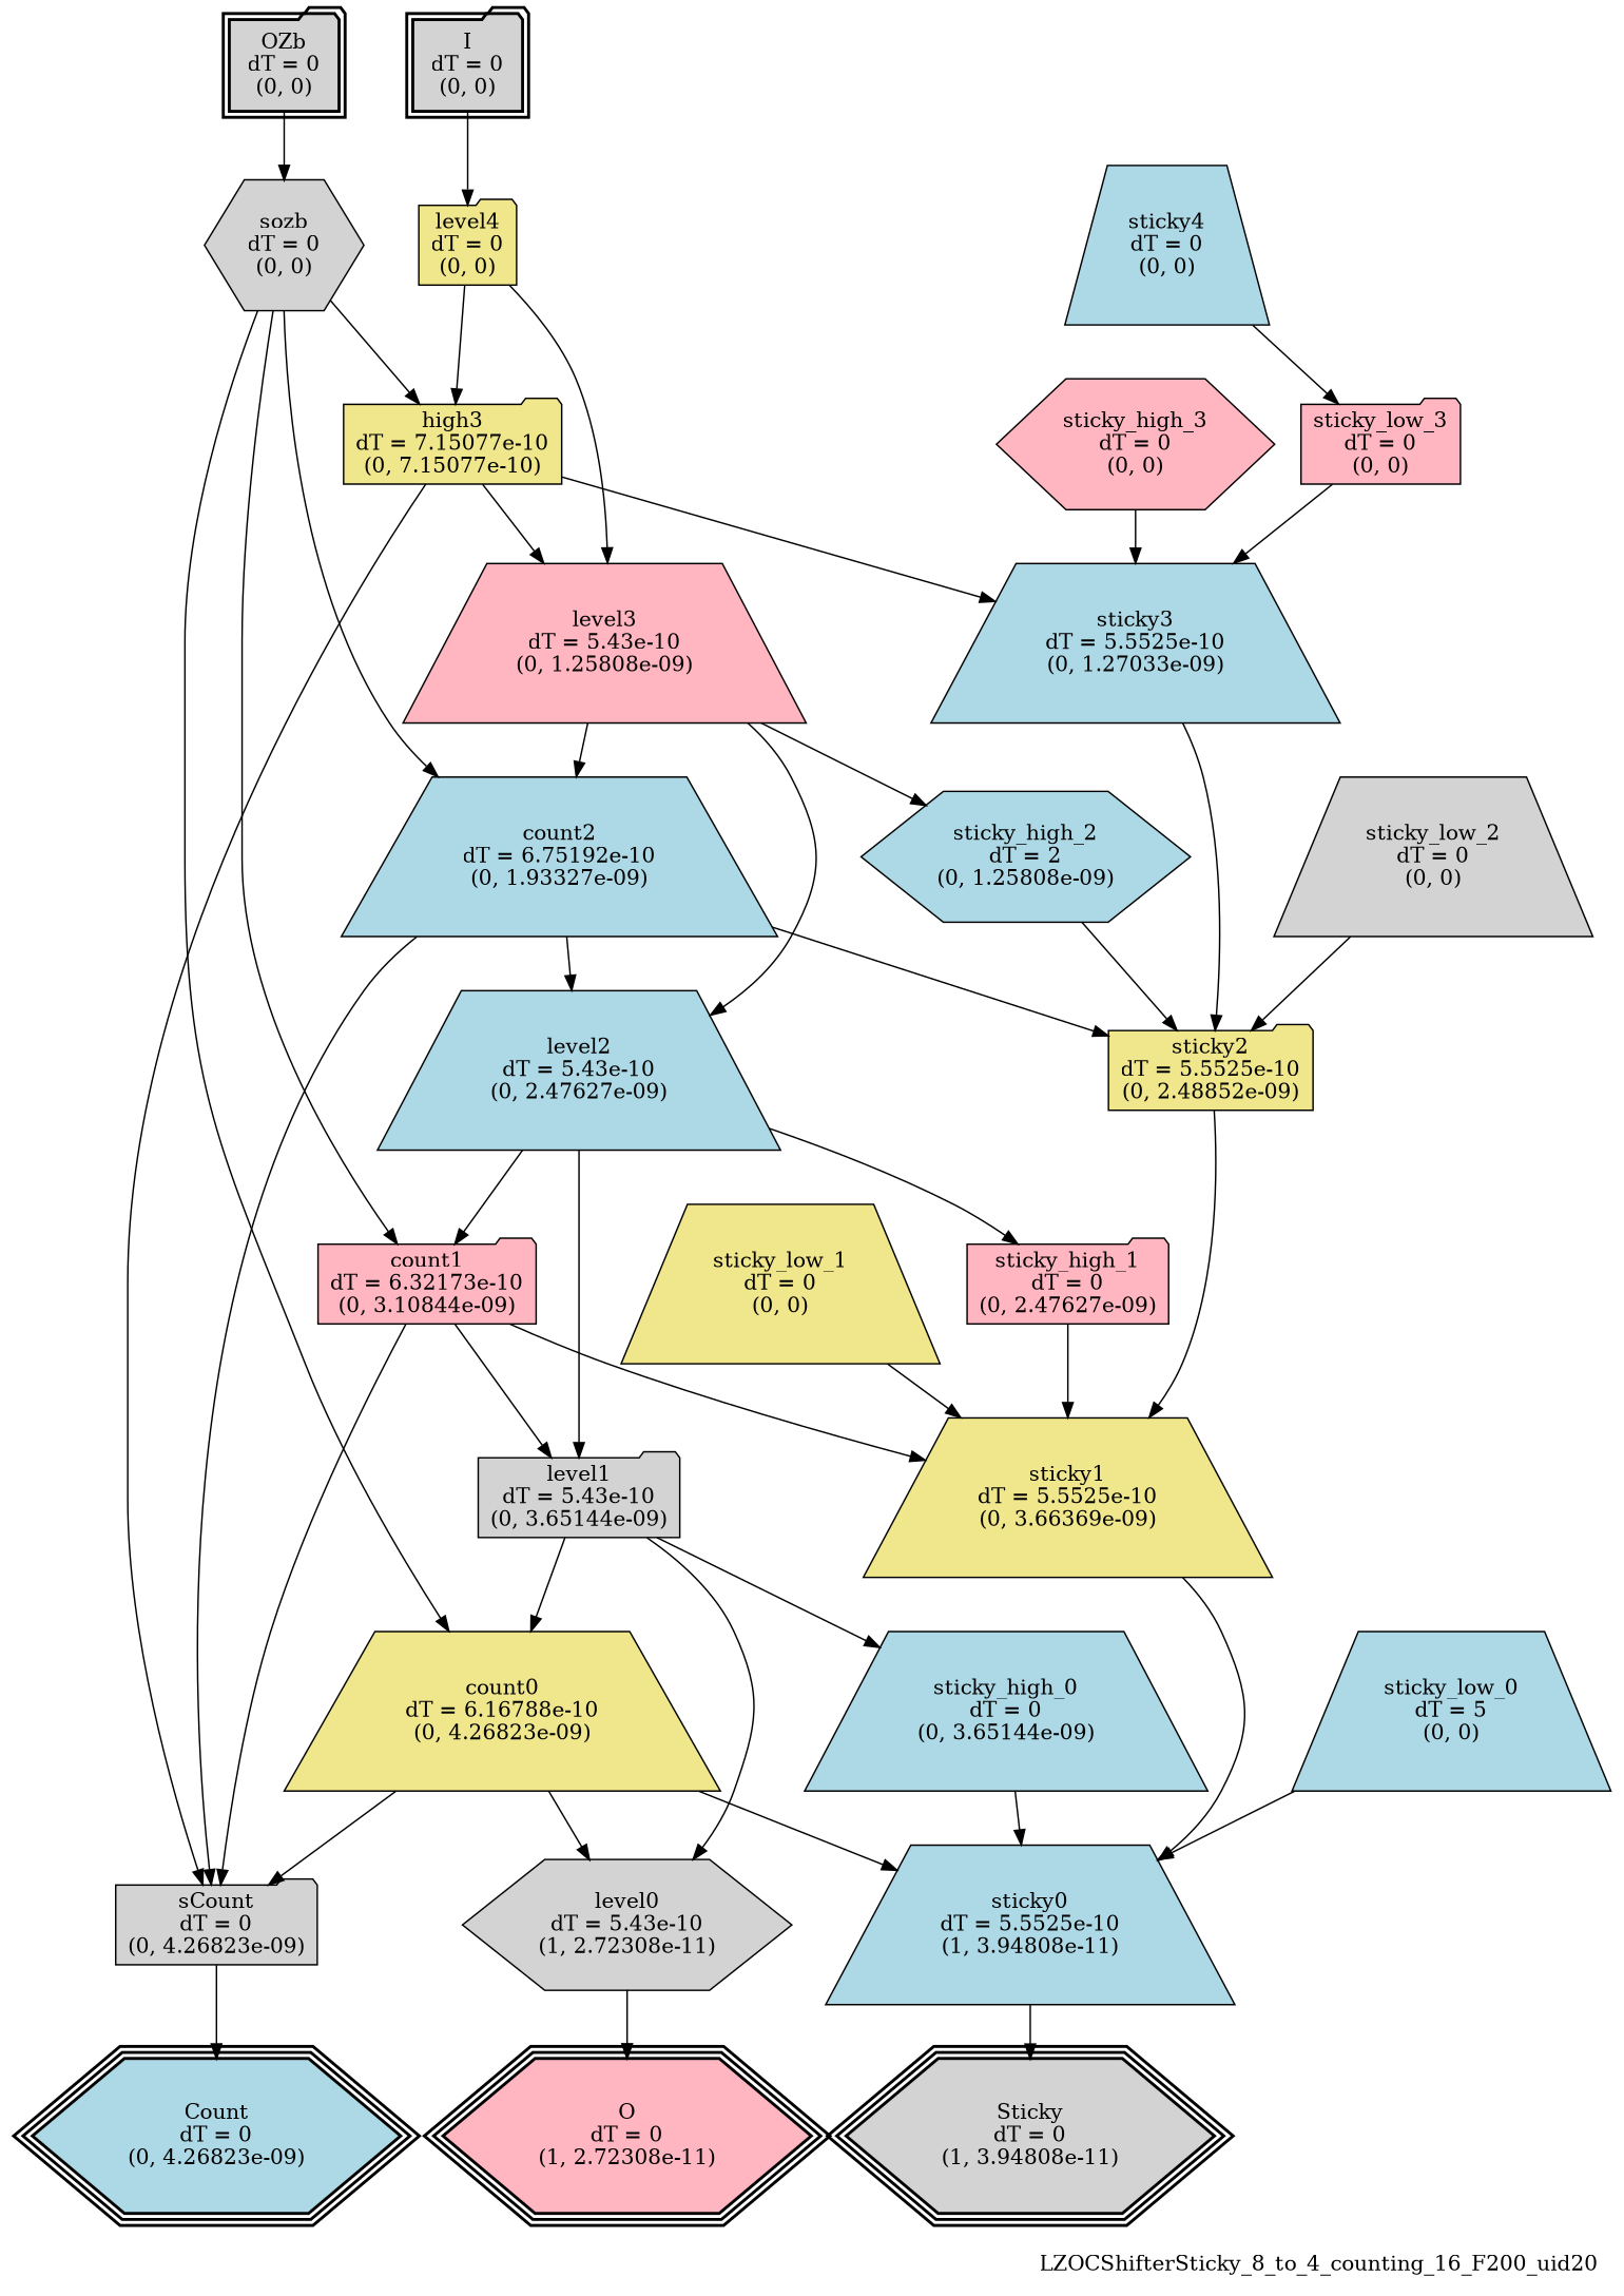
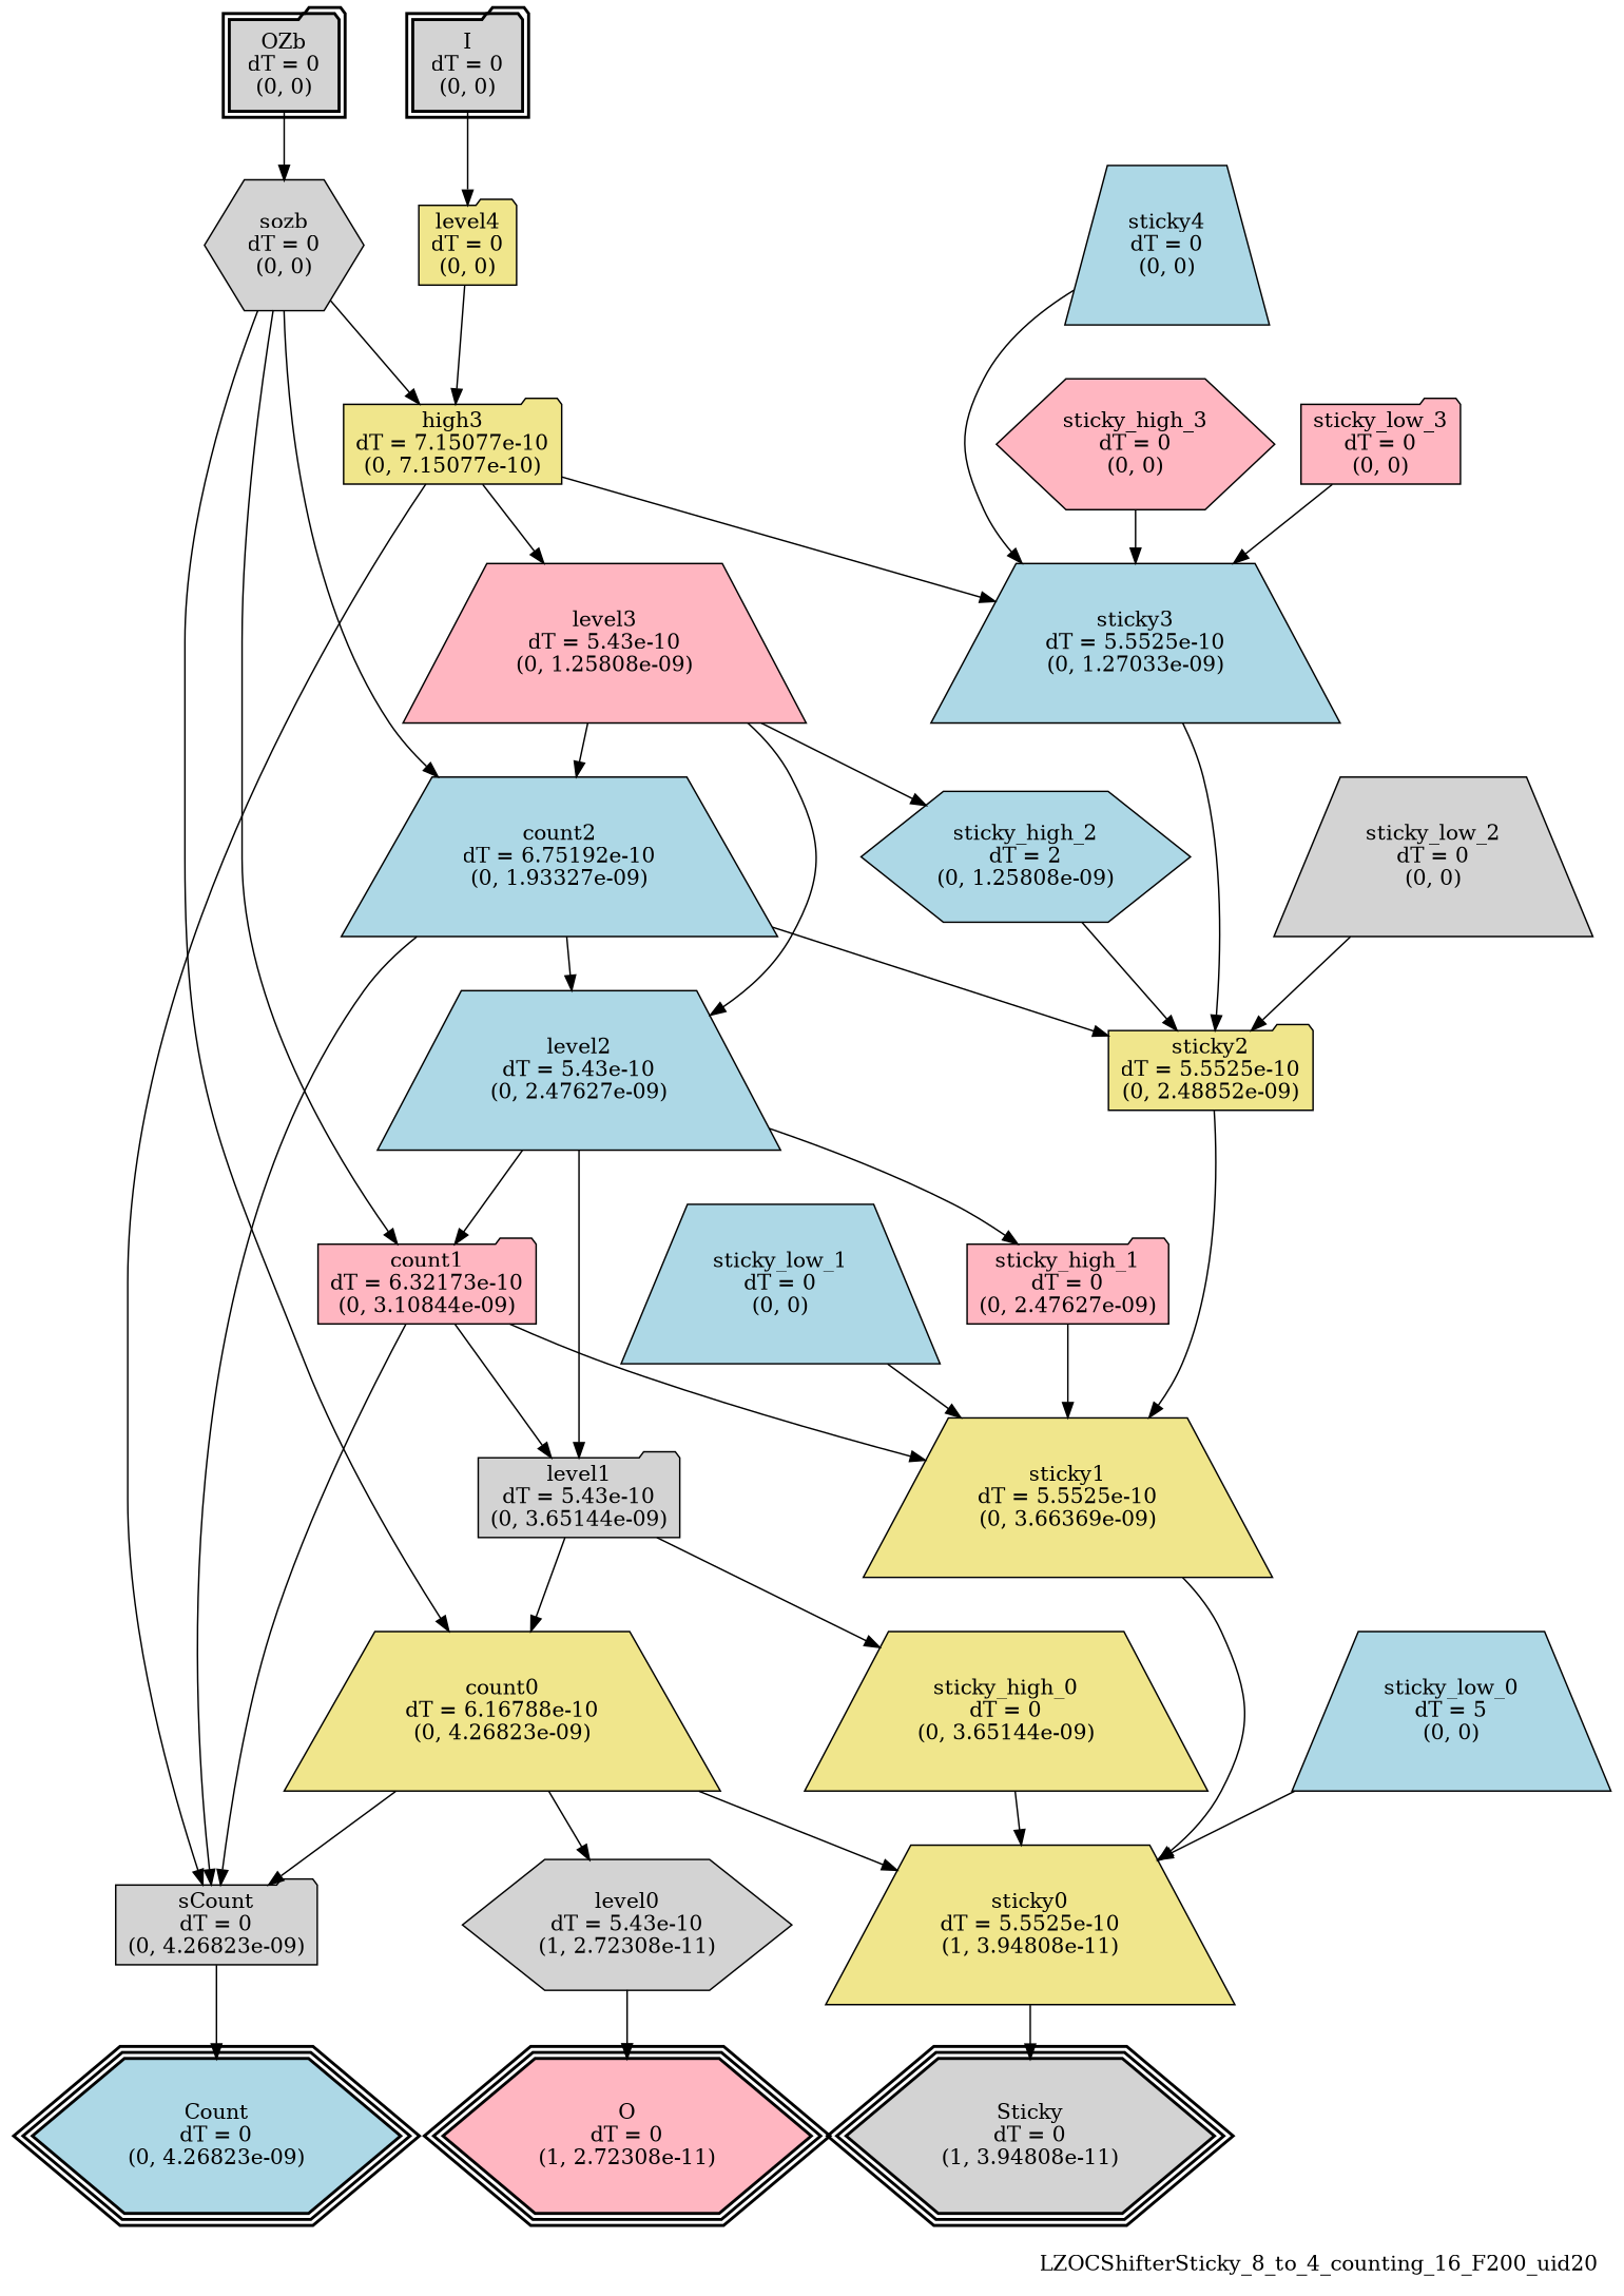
  digraph {
    label=LZOCShifterSticky_8_to_4_counting_16_F200_uid20
    labeljust=right
    labelloc=bottom
    nodesep=0.25
    ranksep=0.5
    node [color=black fillcolor=lightgrey peripheries=1 shape=trapezium style=filled]
    edge [arrowhead=normal arrowsize=1.0 arrowtail=normal color=black dir=forward]
    n1 [label="I\ndT = 0\n(0, 0)" peripheries=2 shape=folder style="bold, filled,filled"]
    n2 [label="OZb\ndT = 0\n(0, 0)" peripheries=2 shape=folder style="bold, filled,filled"]
    n3 [fillcolor=lightblue label="Count\ndT = 0\n(0, 4.26823e-09)" peripheries=3 shape=hexagon style="bold, filled,filled"]
    n4 [fillcolor=lightpink label="O\ndT = 0\n(1, 2.72308e-11)" peripheries=3 shape=hexagon style="bold, filled,filled"]
    n5 [label="Sticky\ndT = 0\n(1, 3.94808e-11)" peripheries=3 shape=hexagon style="bold, filled,filled"]
    n6 [fillcolor=khaki label="level4\ndT = 0\n(0, 0)" shape=folder]
    n7 [label="sozb\ndT = 0\n(0, 0)" shape=hexagon]
    n8 [fillcolor=khaki label="high3\ndT = 7.15077e-10\n(0, 7.15077e-10)" shape=folder]
    n9 [fillcolor=lightpink label="level3\ndT = 5.43e-10\n(0, 1.25808e-09)"]
    n10 [fillcolor=lightblue label="count2\ndT = 6.75192e-10\n(0, 1.93327e-09)"]
    n11 [fillcolor=lightpink label="count1\ndT = 6.32173e-10\n(0, 3.10844e-09)" shape=folder]
    n12 [fillcolor=khaki label="count0\ndT = 6.16788e-10\n(0, 4.26823e-09)"]
    n13 [fillcolor=lightblue label="sticky3\ndT = 5.5525e-10\n(0, 1.27033e-09)"]
    n14 [label="sCount\ndT = 0\n(0, 4.26823e-09)" shape=folder]
    n15 [fillcolor=lightblue label="level2\ndT = 5.43e-10\n(0, 2.47627e-09)"]
    n16 [fillcolor=lightblue label="sticky_high_2\ndT = 2\n(0, 1.25808e-09)" shape=hexagon]
    n17 [fillcolor=khaki label="sticky2\ndT = 5.5525e-10\n(0, 2.48852e-09)" shape=folder]
    n18 [label="level1\ndT = 5.43e-10\n(0, 3.65144e-09)" shape=folder]
    n19 [fillcolor=khaki label="sticky1\ndT = 5.5525e-10\n(0, 3.66369e-09)"]
    n20 [label="level0\ndT = 5.43e-10\n(1, 2.72308e-11)" shape=hexagon]
-   n21 [fillcolor=lightblue label="sticky0\ndT = 5.5525e-10\n(1, 3.94808e-11)"]
+   n21 [fillcolor=khaki label="sticky0\ndT = 5.5525e-10\n(1, 3.94808e-11)"]
    n22 [fillcolor=lightblue label="sticky4\ndT = 0\n(0, 0)"]
    n23 [fillcolor=lightpink label="sticky_high_1\ndT = 0\n(0, 2.47627e-09)" shape=folder]
    n24 [fillcolor=lightpink label="sticky_high_3\ndT = 0\n(0, 0)" shape=hexagon]
    n25 [fillcolor=lightpink label="sticky_low_3\ndT = 0\n(0, 0)" shape=folder]
-   n26 [fillcolor=lightblue label="sticky_high_0\ndT = 0\n(0, 3.65144e-09)"]
+   n26 [fillcolor=khaki label="sticky_high_0\ndT = 0\n(0, 3.65144e-09)"]
    n27 [label="sticky_low_2\ndT = 0\n(0, 0)"]
-   n28 [fillcolor=khaki label="sticky_low_1\ndT = 0\n(0, 0)"]
+   n28 [fillcolor=lightblue label="sticky_low_1\ndT = 0\n(0, 0)"]
    n29 [fillcolor=lightblue label="sticky_low_0\ndT = 5\n(0, 0)"]
    subgraph sub_1 {
      rank=same
      n1
      n2
    }
    subgraph sub_2 {
      rank=same
      n3
      n4
      n5
    }
    n1 -> n6
    n2 -> n7
    n6 -> n8
-   n6 -> n9
    n7 -> n8
    n7 -> n10
    n7 -> n11
    n7 -> n12
    n8 -> n9
    n8 -> n13
    n8 -> n14
    n9 -> n10
    n9 -> n15
    n9 -> n16
    n10 -> n14
    n10 -> n15
    n10 -> n17
    n11 -> n14
    n11 -> n18
    n11 -> n19
    n12 -> n14
    n12 -> n20
    n12 -> n21
    n13 -> n17
    n14 -> n3
    n15 -> n11
    n15 -> n18
    n15 -> n23
    n16 -> n17
    n17 -> n19
    n18 -> n12
-   n18 -> n20
    n18 -> n26
    n19 -> n21
    n20 -> n4
    n21 -> n5
-   n22 -> n25
+   n22 -> n13
    n23 -> n19
    n24 -> n13
    n25 -> n13
    n26 -> n21
    n27 -> n17
    n28 -> n19
    n29 -> n21
  }
